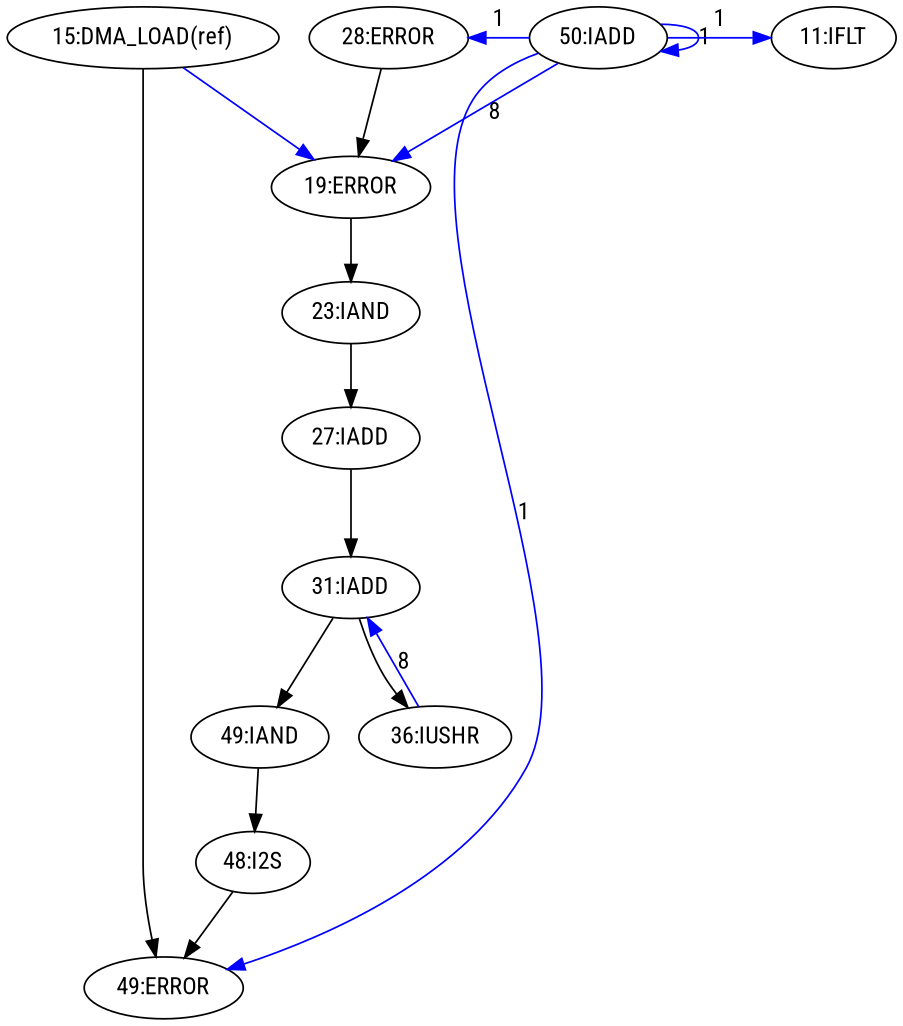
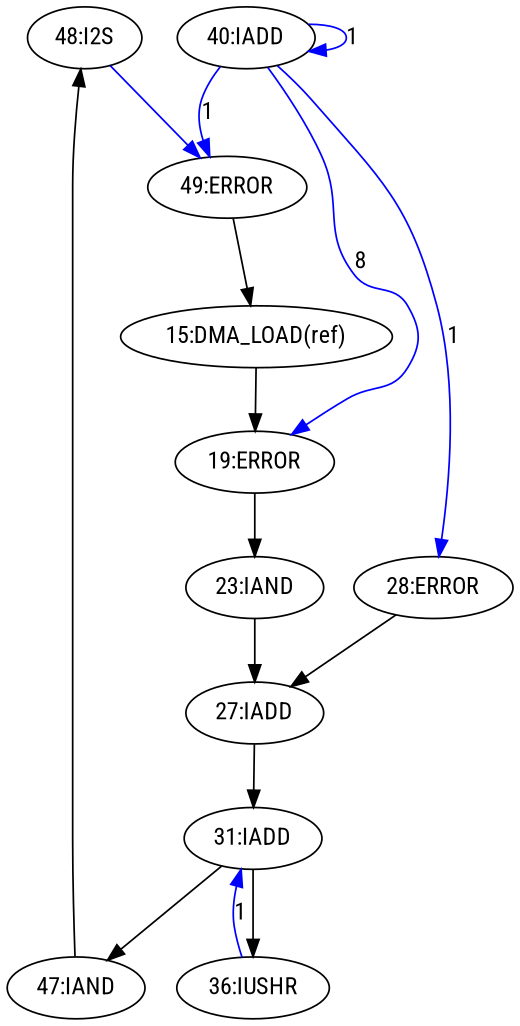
  digraph {
    fontname="Roboto Condensed"
    node [fontname="Roboto Condensed"]
    edge [fontname="Roboto Condensed"]
    n1 [label="48:I2S"]
    n2 [label="49:ERROR"]
-   n3 [label="49:IAND"]
+   n3 [label="47:IAND"]
    n4 [label="31:IADD"]
    n5 [label="36:IUSHR"]
    n6 [label="23:IAND"]
    n7 [label="27:IADD"]
    n8 [label="19:ERROR"]
    n9 [label="15:DMA_LOAD(ref)"]
    n10 [label="28:ERROR"]
-   n11 [label="50:IADD"]
-   n12 [label="11:IFLT"]
-   n1 -> n2
+   n11 [label="40:IADD"]
+   n1 -> n2 [color=blue]
    n3 -> n1
    n4 -> n3
    n4 -> n5
-   n5 -> n4 [color=blue constraint=false label=8]
+   n5 -> n4 [color=blue constraint=false label=1]
    n6 -> n7
    n7 -> n4
    n8 -> n6
-   n9 -> n2
-   n9 -> n8 [color=blue]
-   n10 -> n8
+   n2 -> n9
+   n9 -> n8
+   n10 -> n7
    n11 -> n2 [color=blue constraint=false label=1]
    n11 -> n8 [color=blue constraint=false label=8]
    n11 -> n10 [color=blue constraint=false label=1]
    n11 -> n11 [color=blue constraint=false label=1]
-   n11 -> n12 [color=blue constraint=false label=1]
  }
